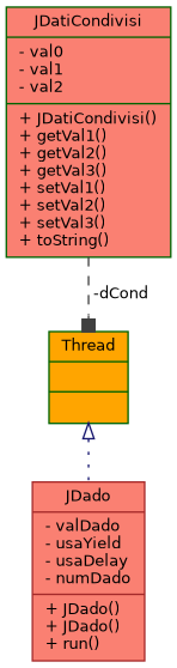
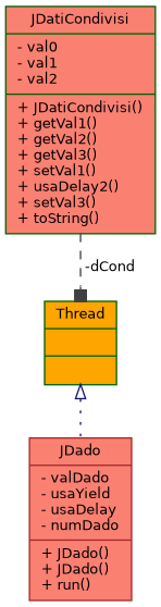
  digraph {
    node [color=darkgreen fillcolor=salmon fontname=Helvetica fontsize=10 shape=record style=filled]
    edge [fontname=Helvetica fontsize=10 labelfontname=Helvetica labelfontsize=10]
    n1 [color=brown fontcolor=black height=0.2 label="{JDado\n|- valDado\l- usaYield\l- usaDelay\l- numDado\l|+ JDado()\l+ JDado()\l+ run()\l}" width=0.4]
    n2 [fillcolor=orange height=0.2 label="{Thread\n||}" width=0.4]
-   n3 [height=0.2 label="{JDatiCondivisi\n|- val0\l- val1\l- val2\l|+ JDatiCondivisi()\l+ getVal1()\l+ getVal2()\l+ getVal3()\l+ setVal1()\l+ setVal2()\l+ setVal3()\l+ toString()\l}" width=0.4]
+   n3 [height=0.2 label="{JDatiCondivisi\n|- val0\l- val1\l- val2\l|+ JDatiCondivisi()\l+ getVal1()\l+ getVal2()\l+ getVal3()\l+ setVal1()\l+ usaDelay2()\l+ setVal3()\l+ toString()\l}" width=0.4]
    n2 -> n1 [arrowtail=onormal color=midnightblue dir=back style=dotted]
    n3 -> n2 [arrowhead=box color=grey25 label=" -dCond" style=dashed]
  }
